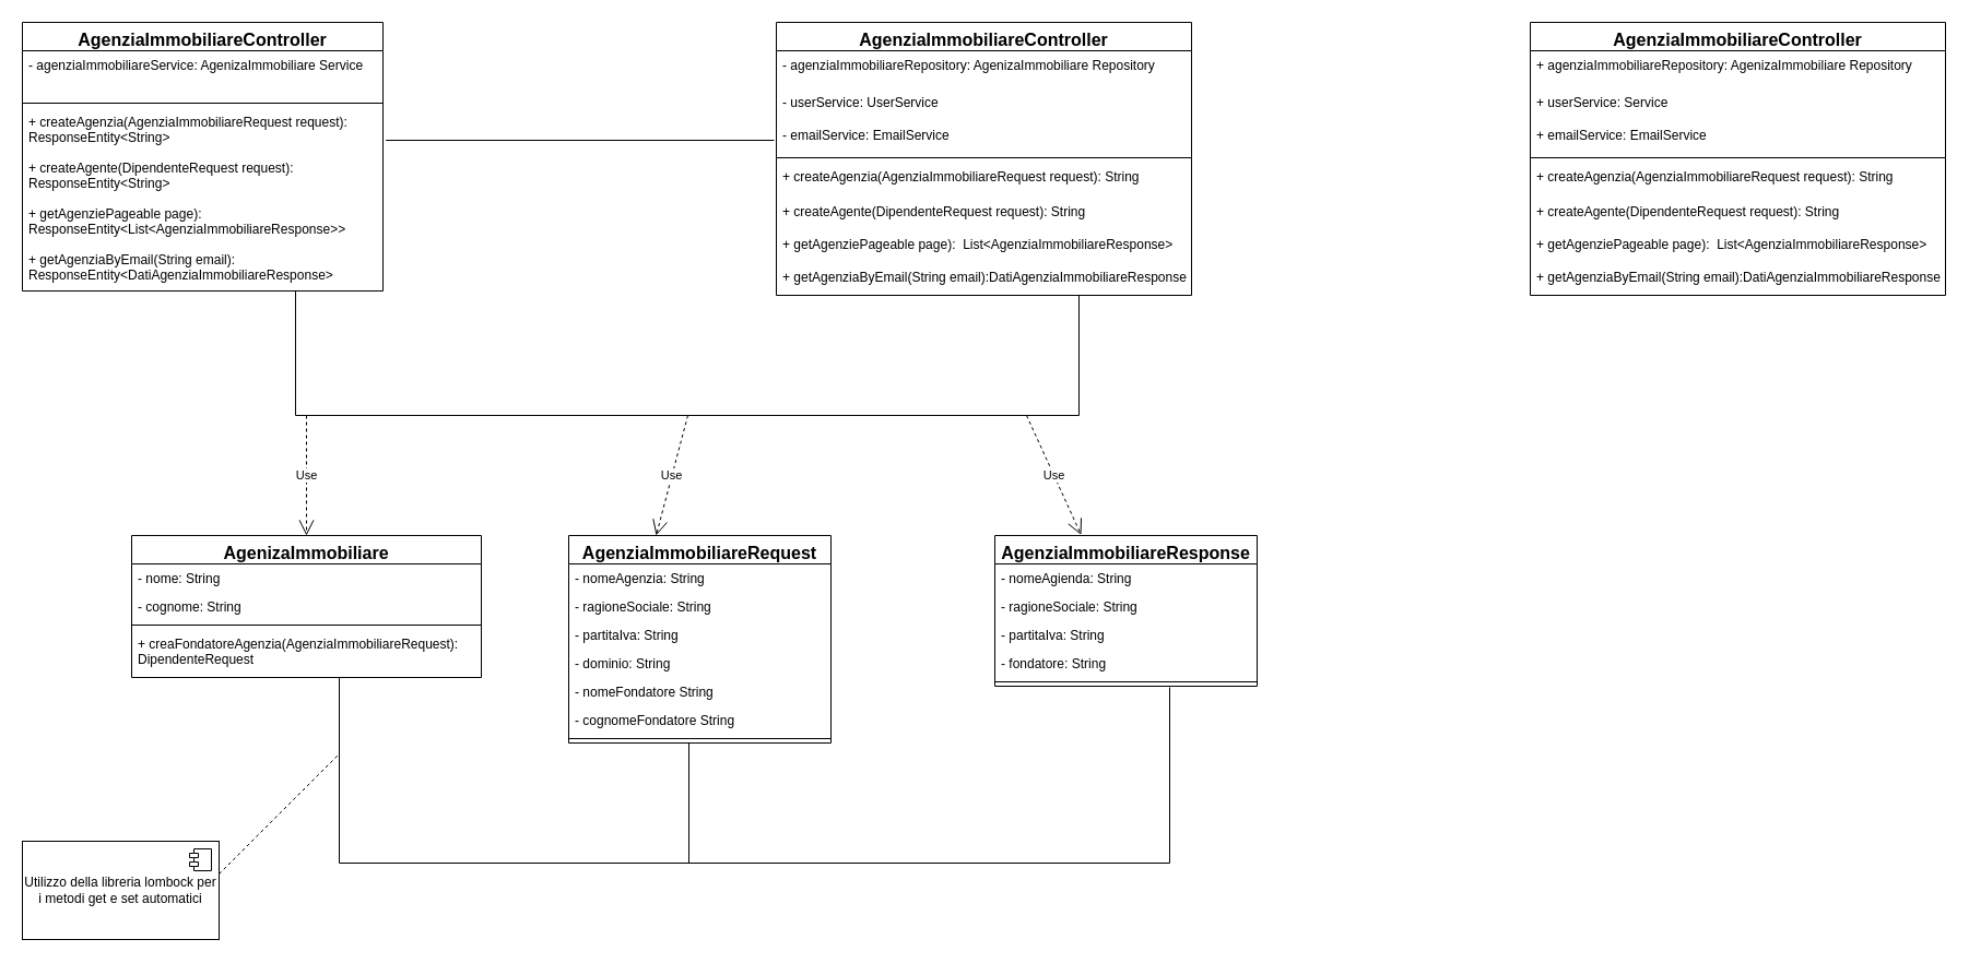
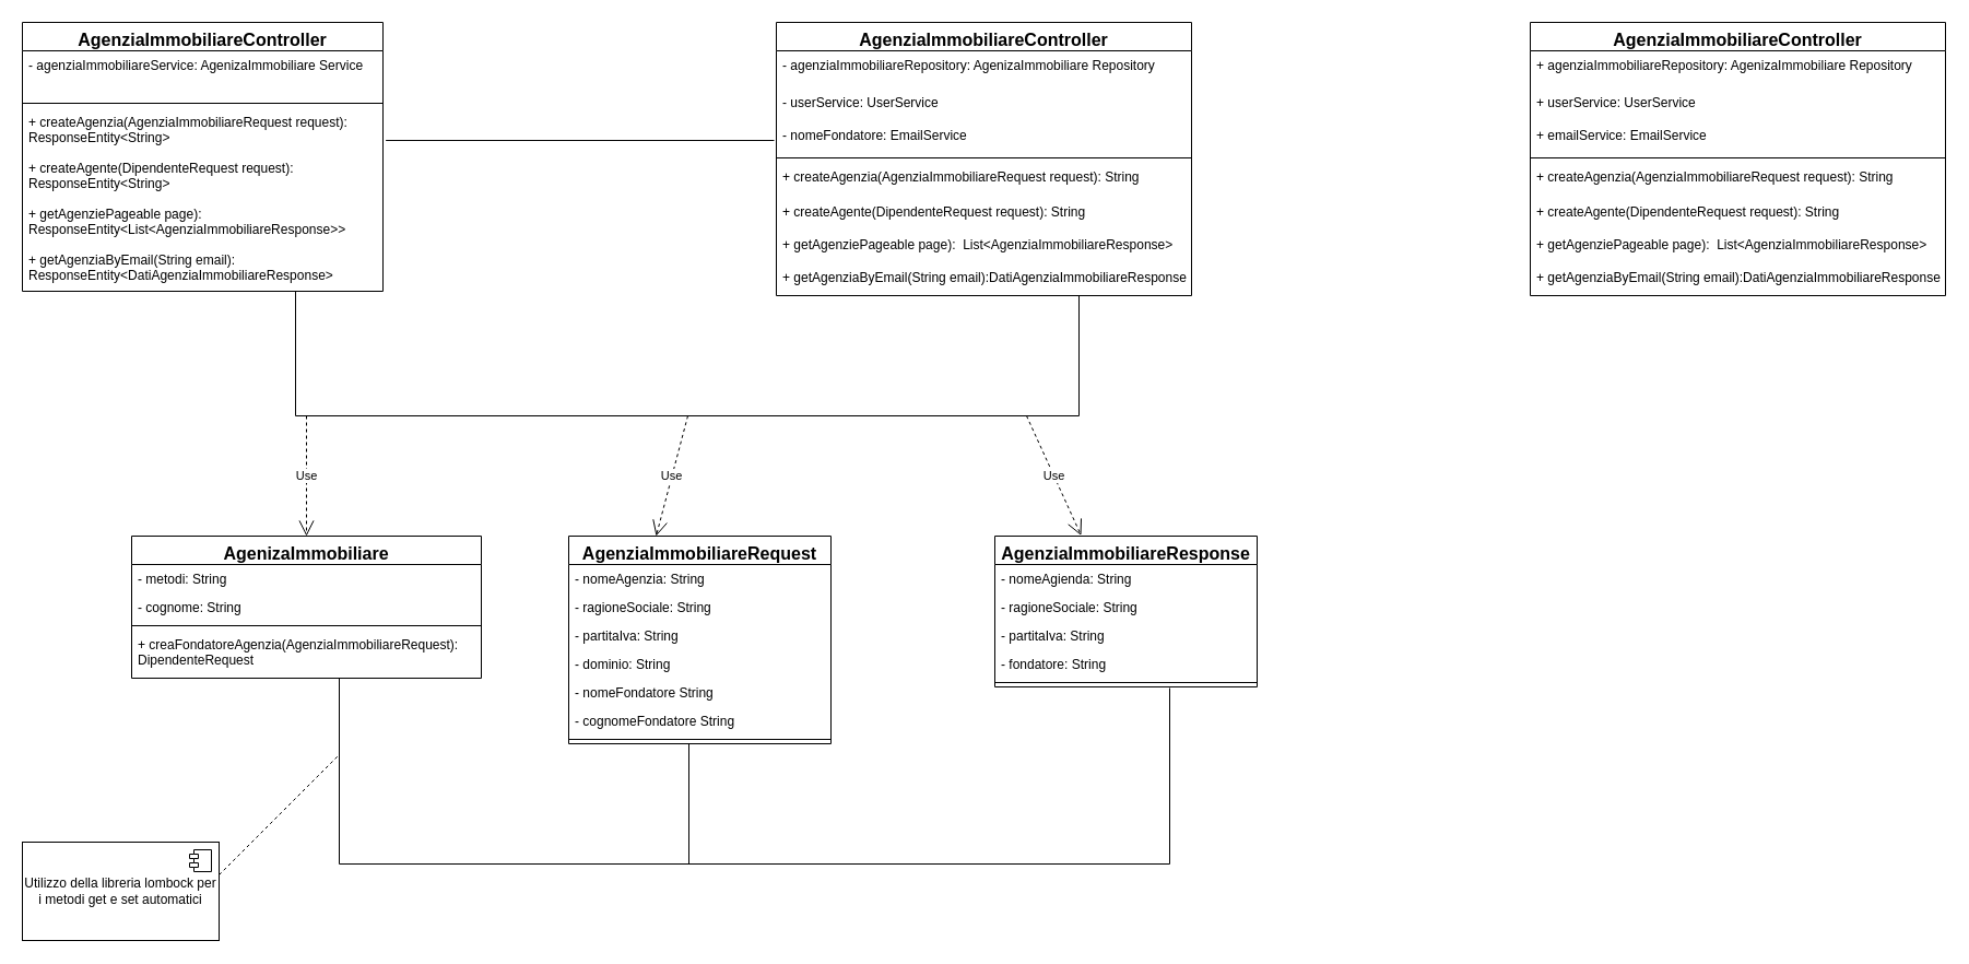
  <mxCell id="0" />
  <mxCell id="1" parent="0" />
  <mxCell id="2" value="&lt;font style=&quot;font-size: 16px;&quot;&gt;AgenziaImmobiliareController&lt;/font&gt;" style="swimlane;fontStyle=1;align=center;verticalAlign=top;childLayout=stackLayout;horizontal=1;startSize=26;horizontalStack=0;resizeParent=1;resizeParentMax=0;resizeLast=0;collapsible=1;marginBottom=0;whiteSpace=wrap;html=1;" vertex="1" parent="1"><mxGeometry x="20" y="20" width="330" height="246" as="geometry" /></mxCell>
  <mxCell id="3" value="&lt;font&gt;- agenziaImmobiliareService: AgenizaImmobiliare Service&lt;/font&gt;" style="text;strokeColor=none;fillColor=none;align=left;verticalAlign=top;spacingLeft=4;spacingRight=4;overflow=hidden;rotatable=0;points=[[0,0.5],[1,0.5]];portConstraint=eastwest;whiteSpace=wrap;html=1;" vertex="1" parent="2"><mxGeometry y="26" width="330" height="44" as="geometry" /></mxCell>
  <mxCell id="4" value="" style="line;strokeWidth=1;fillColor=none;align=left;verticalAlign=middle;spacingTop=-1;spacingLeft=3;spacingRight=3;rotatable=0;labelPosition=right;points=[];portConstraint=eastwest;strokeColor=inherit;" vertex="1" parent="2"><mxGeometry y="70" width="330" height="8" as="geometry" /></mxCell>
  <mxCell id="5" value="+ createAgenzia(AgenziaImmobiliareRequest request): ResponseEntity&amp;lt;String&amp;gt;" style="text;strokeColor=none;fillColor=none;align=left;verticalAlign=top;spacingLeft=4;spacingRight=4;overflow=hidden;rotatable=0;points=[[0,0.5],[1,0.5]];portConstraint=eastwest;whiteSpace=wrap;html=1;" vertex="1" parent="2"><mxGeometry y="78" width="330" height="42" as="geometry" /></mxCell>
  <mxCell id="6" value="+ createAgente(DipendenteRequest request): ResponseEntity&amp;lt;String&amp;gt;" style="text;strokeColor=none;fillColor=none;align=left;verticalAlign=top;spacingLeft=4;spacingRight=4;overflow=hidden;rotatable=0;points=[[0,0.5],[1,0.5]];portConstraint=eastwest;whiteSpace=wrap;html=1;" vertex="1" parent="2"><mxGeometry y="120" width="330" height="42" as="geometry" /></mxCell>
  <mxCell id="7" value="+ getAgenziePageable page):&amp;nbsp;&lt;div&gt;ResponseEntity&amp;lt;List&amp;lt;AgenziaImmobiliareResponse&amp;gt;&amp;gt;&lt;/div&gt;" style="text;strokeColor=none;fillColor=none;align=left;verticalAlign=top;spacingLeft=4;spacingRight=4;overflow=hidden;rotatable=0;points=[[0,0.5],[1,0.5]];portConstraint=eastwest;whiteSpace=wrap;html=1;" vertex="1" parent="2"><mxGeometry y="162" width="330" height="42" as="geometry" /></mxCell>
  <mxCell id="8" value="+ getAgenziaByEmail(String email): ResponseEntity&amp;lt;DatiAgenziaImmobiliareResponse&amp;gt;" style="text;strokeColor=none;fillColor=none;align=left;verticalAlign=top;spacingLeft=4;spacingRight=4;overflow=hidden;rotatable=0;points=[[0,0.5],[1,0.5]];portConstraint=eastwest;whiteSpace=wrap;html=1;" vertex="1" parent="2"><mxGeometry y="204" width="330" height="42" as="geometry" /></mxCell>
  <mxCell id="9" value="&lt;font style=&quot;font-size: 16px;&quot;&gt;AgenziaImmobiliareController&lt;/font&gt;" style="swimlane;fontStyle=1;align=center;verticalAlign=top;childLayout=stackLayout;horizontal=1;startSize=26;horizontalStack=0;resizeParent=1;resizeParentMax=0;resizeLast=0;collapsible=1;marginBottom=0;whiteSpace=wrap;html=1;" vertex="1" parent="1"><mxGeometry x="710" y="20" width="380" height="250" as="geometry" /></mxCell>
  <mxCell id="10" value="- agenziaImmobiliareRepository: AgenizaImmobiliare Repository" style="text;strokeColor=none;fillColor=none;align=left;verticalAlign=top;spacingLeft=4;spacingRight=4;overflow=hidden;rotatable=0;points=[[0,0.5],[1,0.5]];portConstraint=eastwest;whiteSpace=wrap;html=1;" vertex="1" parent="9"><mxGeometry y="26" width="380" height="34" as="geometry" /></mxCell>
  <mxCell id="11" value="- userService: UserService" style="text;strokeColor=none;fillColor=none;align=left;verticalAlign=top;spacingLeft=4;spacingRight=4;overflow=hidden;rotatable=0;points=[[0,0.5],[1,0.5]];portConstraint=eastwest;whiteSpace=wrap;html=1;" vertex="1" parent="9"><mxGeometry y="60" width="380" height="30" as="geometry" /></mxCell>
- <mxCell id="12" value="- emailService: EmailService" style="text;strokeColor=none;fillColor=none;align=left;verticalAlign=top;spacingLeft=4;spacingRight=4;overflow=hidden;rotatable=0;points=[[0,0.5],[1,0.5]];portConstraint=eastwest;whiteSpace=wrap;html=1;" vertex="1" parent="9"><mxGeometry y="90" width="380" height="30" as="geometry" /></mxCell>
+ <mxCell id="12" value="- nomeFondatore: EmailService" style="text;strokeColor=none;fillColor=none;align=left;verticalAlign=top;spacingLeft=4;spacingRight=4;overflow=hidden;rotatable=0;points=[[0,0.5],[1,0.5]];portConstraint=eastwest;whiteSpace=wrap;html=1;" vertex="1" parent="9"><mxGeometry y="90" width="380" height="30" as="geometry" /></mxCell>
  <mxCell id="13" value="" style="line;strokeWidth=1;fillColor=none;align=left;verticalAlign=middle;spacingTop=-1;spacingLeft=3;spacingRight=3;rotatable=0;labelPosition=right;points=[];portConstraint=eastwest;strokeColor=inherit;" vertex="1" parent="9"><mxGeometry y="120" width="380" height="8" as="geometry" /></mxCell>
  <mxCell id="14" value="+ createAgenzia(AgenziaImmobiliareRequest request): String" style="text;strokeColor=none;fillColor=none;align=left;verticalAlign=top;spacingLeft=4;spacingRight=4;overflow=hidden;rotatable=0;points=[[0,0.5],[1,0.5]];portConstraint=eastwest;whiteSpace=wrap;html=1;" vertex="1" parent="9"><mxGeometry y="128" width="380" height="32" as="geometry" /></mxCell>
  <mxCell id="15" value="+ createAgente(DipendenteRequest request): String" style="text;strokeColor=none;fillColor=none;align=left;verticalAlign=top;spacingLeft=4;spacingRight=4;overflow=hidden;rotatable=0;points=[[0,0.5],[1,0.5]];portConstraint=eastwest;whiteSpace=wrap;html=1;" vertex="1" parent="9"><mxGeometry y="160" width="380" height="30" as="geometry" /></mxCell>
  <mxCell id="16" value="+ getAgenziePageable page):&amp;nbsp;&amp;nbsp;&lt;span style=&quot;background-color: transparent; color: light-dark(rgb(0, 0, 0), rgb(255, 255, 255));&quot;&gt;List&amp;lt;AgenziaImmobiliareResponse&amp;gt;&lt;/span&gt;" style="text;strokeColor=none;fillColor=none;align=left;verticalAlign=top;spacingLeft=4;spacingRight=4;overflow=hidden;rotatable=0;points=[[0,0.5],[1,0.5]];portConstraint=eastwest;whiteSpace=wrap;html=1;" vertex="1" parent="9"><mxGeometry y="190" width="380" height="30" as="geometry" /></mxCell>
  <mxCell id="17" value="+ getAgenziaByEmail(String email):DatiAgenziaImmobiliareResponse" style="text;strokeColor=none;fillColor=none;align=left;verticalAlign=top;spacingLeft=4;spacingRight=4;overflow=hidden;rotatable=0;points=[[0,0.5],[1,0.5]];portConstraint=eastwest;whiteSpace=wrap;html=1;" vertex="1" parent="9"><mxGeometry y="220" width="380" height="30" as="geometry" /></mxCell>
  <mxCell id="18" value="" style="endArrow=none;html=1;edgeStyle=orthogonalEdgeStyle;rounded=0;exitX=1.008;exitY=0.719;exitDx=0;exitDy=0;exitPerimeter=0;" edge="1" parent="1" source="5"><mxGeometry relative="1" as="geometry"><mxPoint x="350" y="140" as="sourcePoint" /><mxPoint x="708" y="128" as="targetPoint" /><Array as="points"><mxPoint x="708" y="128" /></Array></mxGeometry></mxCell>
  <mxCell id="19" value="&lt;font style=&quot;font-size: 16px;&quot;&gt;AgenziaImmobiliareController&lt;/font&gt;" style="swimlane;fontStyle=1;align=center;verticalAlign=top;childLayout=stackLayout;horizontal=1;startSize=26;horizontalStack=0;resizeParent=1;resizeParentMax=0;resizeLast=0;collapsible=1;marginBottom=0;whiteSpace=wrap;html=1;" vertex="1" parent="1"><mxGeometry x="1400" y="20" width="380" height="250" as="geometry" /></mxCell>
  <mxCell id="20" value="+ agenziaImmobiliareRepository: AgenizaImmobiliare Repository" style="text;strokeColor=none;fillColor=none;align=left;verticalAlign=top;spacingLeft=4;spacingRight=4;overflow=hidden;rotatable=0;points=[[0,0.5],[1,0.5]];portConstraint=eastwest;whiteSpace=wrap;html=1;" vertex="1" parent="19"><mxGeometry y="26" width="380" height="34" as="geometry" /></mxCell>
- <mxCell id="21" value="+ userService: Service" style="text;strokeColor=none;fillColor=none;align=left;verticalAlign=top;spacingLeft=4;spacingRight=4;overflow=hidden;rotatable=0;points=[[0,0.5],[1,0.5]];portConstraint=eastwest;whiteSpace=wrap;html=1;" vertex="1" parent="19"><mxGeometry y="60" width="380" height="30" as="geometry" /></mxCell>
+ <mxCell id="21" value="+ userService: UserService" style="text;strokeColor=none;fillColor=none;align=left;verticalAlign=top;spacingLeft=4;spacingRight=4;overflow=hidden;rotatable=0;points=[[0,0.5],[1,0.5]];portConstraint=eastwest;whiteSpace=wrap;html=1;" vertex="1" parent="19"><mxGeometry y="60" width="380" height="30" as="geometry" /></mxCell>
  <mxCell id="22" value="+ emailService: EmailService" style="text;strokeColor=none;fillColor=none;align=left;verticalAlign=top;spacingLeft=4;spacingRight=4;overflow=hidden;rotatable=0;points=[[0,0.5],[1,0.5]];portConstraint=eastwest;whiteSpace=wrap;html=1;" vertex="1" parent="19"><mxGeometry y="90" width="380" height="30" as="geometry" /></mxCell>
  <mxCell id="23" value="" style="line;strokeWidth=1;fillColor=none;align=left;verticalAlign=middle;spacingTop=-1;spacingLeft=3;spacingRight=3;rotatable=0;labelPosition=right;points=[];portConstraint=eastwest;strokeColor=inherit;" vertex="1" parent="19"><mxGeometry y="120" width="380" height="8" as="geometry" /></mxCell>
  <mxCell id="24" value="+ createAgenzia(AgenziaImmobiliareRequest request): String" style="text;strokeColor=none;fillColor=none;align=left;verticalAlign=top;spacingLeft=4;spacingRight=4;overflow=hidden;rotatable=0;points=[[0,0.5],[1,0.5]];portConstraint=eastwest;whiteSpace=wrap;html=1;" vertex="1" parent="19"><mxGeometry y="128" width="380" height="32" as="geometry" /></mxCell>
  <mxCell id="25" value="+ createAgente(DipendenteRequest request): String" style="text;strokeColor=none;fillColor=none;align=left;verticalAlign=top;spacingLeft=4;spacingRight=4;overflow=hidden;rotatable=0;points=[[0,0.5],[1,0.5]];portConstraint=eastwest;whiteSpace=wrap;html=1;" vertex="1" parent="19"><mxGeometry y="160" width="380" height="30" as="geometry" /></mxCell>
  <mxCell id="26" value="+ getAgenziePageable page):&amp;nbsp;&amp;nbsp;&lt;span style=&quot;background-color: transparent; color: light-dark(rgb(0, 0, 0), rgb(255, 255, 255));&quot;&gt;List&amp;lt;AgenziaImmobiliareResponse&amp;gt;&lt;/span&gt;" style="text;strokeColor=none;fillColor=none;align=left;verticalAlign=top;spacingLeft=4;spacingRight=4;overflow=hidden;rotatable=0;points=[[0,0.5],[1,0.5]];portConstraint=eastwest;whiteSpace=wrap;html=1;" vertex="1" parent="19"><mxGeometry y="190" width="380" height="30" as="geometry" /></mxCell>
  <mxCell id="27" value="+ getAgenziaByEmail(String email):DatiAgenziaImmobiliareResponse" style="text;strokeColor=none;fillColor=none;align=left;verticalAlign=top;spacingLeft=4;spacingRight=4;overflow=hidden;rotatable=0;points=[[0,0.5],[1,0.5]];portConstraint=eastwest;whiteSpace=wrap;html=1;" vertex="1" parent="19"><mxGeometry y="220" width="380" height="30" as="geometry" /></mxCell>
  <mxCell id="28" value="&lt;font style=&quot;font-size: 16px;&quot;&gt;AgenziaImmobiliareResponse&lt;/font&gt;" style="swimlane;fontStyle=1;align=center;verticalAlign=top;childLayout=stackLayout;horizontal=1;startSize=26;horizontalStack=0;resizeParent=1;resizeParentMax=0;resizeLast=0;collapsible=1;marginBottom=0;whiteSpace=wrap;html=1;" vertex="1" parent="1"><mxGeometry x="910" y="490" width="240" height="138" as="geometry" /></mxCell>
  <mxCell id="29" value="- nomeAgienda: String" style="text;strokeColor=none;fillColor=none;align=left;verticalAlign=top;spacingLeft=4;spacingRight=4;overflow=hidden;rotatable=0;points=[[0,0.5],[1,0.5]];portConstraint=eastwest;whiteSpace=wrap;html=1;" vertex="1" parent="28"><mxGeometry y="26" width="240" height="26" as="geometry" /></mxCell>
  <mxCell id="30" value="- ragioneSociale: String" style="text;strokeColor=none;fillColor=none;align=left;verticalAlign=top;spacingLeft=4;spacingRight=4;overflow=hidden;rotatable=0;points=[[0,0.5],[1,0.5]];portConstraint=eastwest;whiteSpace=wrap;html=1;" vertex="1" parent="28"><mxGeometry y="52" width="240" height="26" as="geometry" /></mxCell>
  <mxCell id="31" value="- partitaIva: String" style="text;strokeColor=none;fillColor=none;align=left;verticalAlign=top;spacingLeft=4;spacingRight=4;overflow=hidden;rotatable=0;points=[[0,0.5],[1,0.5]];portConstraint=eastwest;whiteSpace=wrap;html=1;" vertex="1" parent="28"><mxGeometry y="78" width="240" height="26" as="geometry" /></mxCell>
  <mxCell id="32" value="- fondatore: String" style="text;strokeColor=none;fillColor=none;align=left;verticalAlign=top;spacingLeft=4;spacingRight=4;overflow=hidden;rotatable=0;points=[[0,0.5],[1,0.5]];portConstraint=eastwest;whiteSpace=wrap;html=1;" vertex="1" parent="28"><mxGeometry y="104" width="240" height="26" as="geometry" /></mxCell>
  <mxCell id="33" value="" style="line;strokeWidth=1;fillColor=none;align=left;verticalAlign=middle;spacingTop=-1;spacingLeft=3;spacingRight=3;rotatable=0;labelPosition=right;points=[];portConstraint=eastwest;strokeColor=inherit;" vertex="1" parent="28"><mxGeometry y="130" width="240" height="8" as="geometry" /></mxCell>
  <mxCell id="34" value="&lt;font style=&quot;font-size: 16px;&quot;&gt;AgenizaImmobiliare&lt;/font&gt;" style="swimlane;fontStyle=1;align=center;verticalAlign=top;childLayout=stackLayout;horizontal=1;startSize=26;horizontalStack=0;resizeParent=1;resizeParentMax=0;resizeLast=0;collapsible=1;marginBottom=0;whiteSpace=wrap;html=1;" vertex="1" parent="1"><mxGeometry x="120" y="490" width="320" height="130" as="geometry" /></mxCell>
- <mxCell id="35" value="- nome: String" style="text;strokeColor=none;fillColor=none;align=left;verticalAlign=top;spacingLeft=4;spacingRight=4;overflow=hidden;rotatable=0;points=[[0,0.5],[1,0.5]];portConstraint=eastwest;whiteSpace=wrap;html=1;" vertex="1" parent="34"><mxGeometry y="26" width="320" height="26" as="geometry" /></mxCell>
+ <mxCell id="35" value="- metodi: String" style="text;strokeColor=none;fillColor=none;align=left;verticalAlign=top;spacingLeft=4;spacingRight=4;overflow=hidden;rotatable=0;points=[[0,0.5],[1,0.5]];portConstraint=eastwest;whiteSpace=wrap;html=1;" vertex="1" parent="34"><mxGeometry y="26" width="320" height="26" as="geometry" /></mxCell>
  <mxCell id="36" value="- cognome: String" style="text;strokeColor=none;fillColor=none;align=left;verticalAlign=top;spacingLeft=4;spacingRight=4;overflow=hidden;rotatable=0;points=[[0,0.5],[1,0.5]];portConstraint=eastwest;whiteSpace=wrap;html=1;" vertex="1" parent="34"><mxGeometry y="52" width="320" height="26" as="geometry" /></mxCell>
  <mxCell id="37" value="" style="line;strokeWidth=1;fillColor=none;align=left;verticalAlign=middle;spacingTop=-1;spacingLeft=3;spacingRight=3;rotatable=0;labelPosition=right;points=[];portConstraint=eastwest;strokeColor=inherit;" vertex="1" parent="34"><mxGeometry y="78" width="320" height="8" as="geometry" /></mxCell>
  <mxCell id="38" value="+ creaFondatoreAgenzia(AgenziaImmobiliareRequest):&lt;div&gt;DipendenteRequest&lt;/div&gt;" style="text;strokeColor=none;fillColor=none;align=left;verticalAlign=top;spacingLeft=4;spacingRight=4;overflow=hidden;rotatable=0;points=[[0,0.5],[1,0.5]];portConstraint=eastwest;whiteSpace=wrap;html=1;" vertex="1" parent="34"><mxGeometry y="86" width="320" height="44" as="geometry" /></mxCell>
  <mxCell id="39" value="&lt;font style=&quot;font-size: 16px;&quot;&gt;AgenziaImmobiliareRequest&lt;/font&gt;" style="swimlane;fontStyle=1;align=center;verticalAlign=top;childLayout=stackLayout;horizontal=1;startSize=26;horizontalStack=0;resizeParent=1;resizeParentMax=0;resizeLast=0;collapsible=1;marginBottom=0;whiteSpace=wrap;html=1;" vertex="1" parent="1"><mxGeometry x="520" y="490" width="240" height="190" as="geometry" /></mxCell>
  <mxCell id="40" value="- nomeAgenzia: String" style="text;strokeColor=none;fillColor=none;align=left;verticalAlign=top;spacingLeft=4;spacingRight=4;overflow=hidden;rotatable=0;points=[[0,0.5],[1,0.5]];portConstraint=eastwest;whiteSpace=wrap;html=1;" vertex="1" parent="39"><mxGeometry y="26" width="240" height="26" as="geometry" /></mxCell>
  <mxCell id="41" value="- ragioneSociale: String" style="text;strokeColor=none;fillColor=none;align=left;verticalAlign=top;spacingLeft=4;spacingRight=4;overflow=hidden;rotatable=0;points=[[0,0.5],[1,0.5]];portConstraint=eastwest;whiteSpace=wrap;html=1;" vertex="1" parent="39"><mxGeometry y="52" width="240" height="26" as="geometry" /></mxCell>
  <mxCell id="42" value="- partitaIva: String" style="text;strokeColor=none;fillColor=none;align=left;verticalAlign=top;spacingLeft=4;spacingRight=4;overflow=hidden;rotatable=0;points=[[0,0.5],[1,0.5]];portConstraint=eastwest;whiteSpace=wrap;html=1;" vertex="1" parent="39"><mxGeometry y="78" width="240" height="26" as="geometry" /></mxCell>
  <mxCell id="43" value="- dominio: String" style="text;strokeColor=none;fillColor=none;align=left;verticalAlign=top;spacingLeft=4;spacingRight=4;overflow=hidden;rotatable=0;points=[[0,0.5],[1,0.5]];portConstraint=eastwest;whiteSpace=wrap;html=1;" vertex="1" parent="39"><mxGeometry y="104" width="240" height="26" as="geometry" /></mxCell>
  <mxCell id="44" value="- nomeFondatore String" style="text;strokeColor=none;fillColor=none;align=left;verticalAlign=top;spacingLeft=4;spacingRight=4;overflow=hidden;rotatable=0;points=[[0,0.5],[1,0.5]];portConstraint=eastwest;whiteSpace=wrap;html=1;" vertex="1" parent="39"><mxGeometry y="130" width="240" height="26" as="geometry" /></mxCell>
  <mxCell id="45" value="- cognomeFondatore String" style="text;strokeColor=none;fillColor=none;align=left;verticalAlign=top;spacingLeft=4;spacingRight=4;overflow=hidden;rotatable=0;points=[[0,0.5],[1,0.5]];portConstraint=eastwest;whiteSpace=wrap;html=1;" vertex="1" parent="39"><mxGeometry y="156" width="240" height="26" as="geometry" /></mxCell>
  <mxCell id="46" value="" style="line;strokeWidth=1;fillColor=none;align=left;verticalAlign=middle;spacingTop=-1;spacingLeft=3;spacingRight=3;rotatable=0;labelPosition=right;points=[];portConstraint=eastwest;strokeColor=inherit;" vertex="1" parent="39"><mxGeometry y="182" width="240" height="8" as="geometry" /></mxCell>
  <mxCell id="47" value="" style="endArrow=none;html=1;edgeStyle=orthogonalEdgeStyle;rounded=0;" edge="1" parent="1"><mxGeometry relative="1" as="geometry"><mxPoint x="270" y="266" as="sourcePoint" /><mxPoint x="270" y="380" as="targetPoint" /></mxGeometry></mxCell>
  <mxCell id="48" value="" style="endArrow=none;html=1;edgeStyle=orthogonalEdgeStyle;rounded=0;" edge="1" parent="1"><mxGeometry relative="1" as="geometry"><mxPoint x="270" y="380" as="sourcePoint" /><mxPoint x="987" y="270" as="targetPoint" /><Array as="points"><mxPoint x="987" y="380" /></Array></mxGeometry></mxCell>
  <mxCell id="49" value="Use" style="endArrow=open;endSize=12;dashed=1;html=1;rounded=0;" edge="1" parent="1" target="34"><mxGeometry width="160" relative="1" as="geometry"><mxPoint x="280" y="380" as="sourcePoint" /><mxPoint x="440" y="380" as="targetPoint" /></mxGeometry></mxCell>
  <mxCell id="50" value="Use" style="endArrow=open;endSize=12;dashed=1;html=1;rounded=0;" edge="1" parent="1"><mxGeometry width="160" relative="1" as="geometry"><mxPoint x="629" y="380" as="sourcePoint" /><mxPoint x="600" y="490" as="targetPoint" /></mxGeometry></mxCell>
  <mxCell id="51" value="Use" style="endArrow=open;endSize=12;dashed=1;html=1;rounded=0;entryX=0.329;entryY=-0.004;entryDx=0;entryDy=0;entryPerimeter=0;" edge="1" parent="1" target="28"><mxGeometry width="160" relative="1" as="geometry"><mxPoint x="939" y="380" as="sourcePoint" /><mxPoint x="910" y="490" as="targetPoint" /></mxGeometry></mxCell>
  <mxCell id="52" value="" style="endArrow=none;html=1;edgeStyle=orthogonalEdgeStyle;rounded=0;" edge="1" parent="1"><mxGeometry relative="1" as="geometry"><mxPoint x="310" y="620" as="sourcePoint" /><mxPoint x="1070" y="629" as="targetPoint" /><Array as="points"><mxPoint x="310" y="790" /><mxPoint x="1070" y="790" /></Array></mxGeometry></mxCell>
  <mxCell id="53" value="" style="endArrow=none;html=1;edgeStyle=orthogonalEdgeStyle;rounded=0;" edge="1" parent="1"><mxGeometry relative="1" as="geometry"><mxPoint x="630" y="680" as="sourcePoint" /><mxPoint x="630" y="790" as="targetPoint" /></mxGeometry></mxCell>
  <mxCell id="54" value="Utilizzo della libreria lombock per i metodi get e set automatici" style="html=1;dropTarget=0;whiteSpace=wrap;" vertex="1" parent="1"><mxGeometry x="20" y="770" width="180" height="90" as="geometry" /></mxCell>
  <mxCell id="55" value="" style="shape=module;jettyWidth=8;jettyHeight=4;" vertex="1" parent="54"><mxGeometry x="1" width="20" height="20" relative="1" as="geometry"><mxPoint x="-27" y="7" as="offset" /></mxGeometry></mxCell>
  <mxCell id="56" value="" style="endArrow=none;dashed=1;html=1;rounded=0;" edge="1" parent="1"><mxGeometry width="50" height="50" relative="1" as="geometry"><mxPoint x="200" y="800" as="sourcePoint" /><mxPoint x="310" y="690" as="targetPoint" /></mxGeometry></mxCell>
